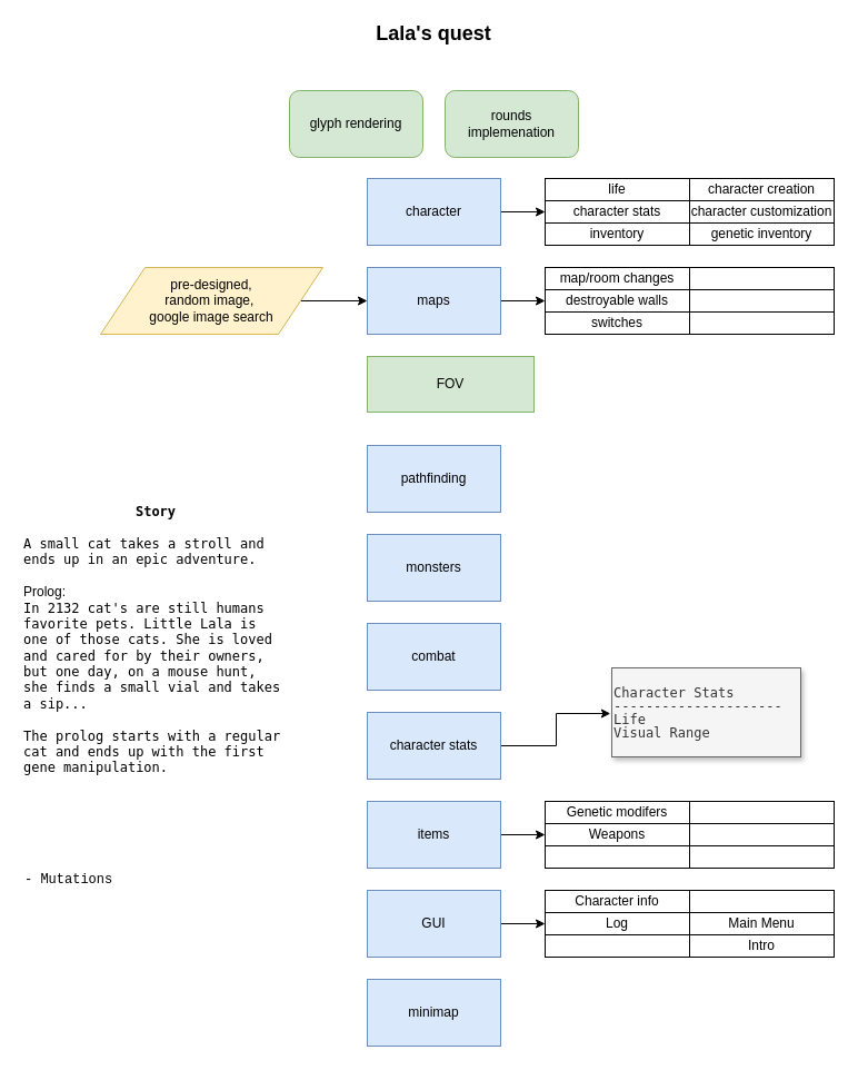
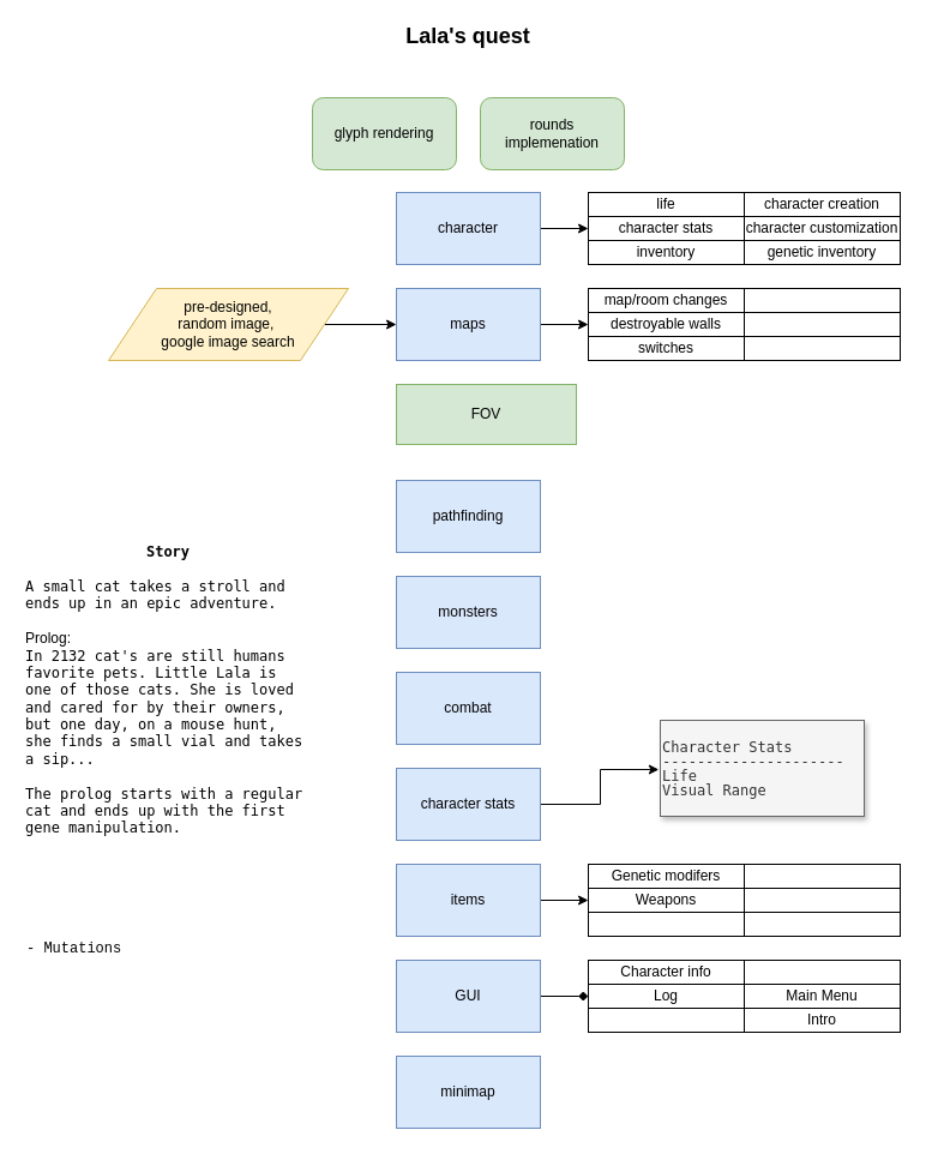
  <mxCell id="0" />
  <mxCell id="1" parent="0" />
  <mxCell id="2" style="edgeStyle=orthogonalEdgeStyle;rounded=0;orthogonalLoop=1;jettySize=auto;html=1;entryX=0;entryY=0.5;entryDx=0;entryDy=0;" parent="1" source="3" target="37" edge="1"><mxGeometry relative="1" as="geometry" /></mxCell>
  <mxCell id="3" value="character" style="rounded=0;whiteSpace=wrap;html=1;fillColor=#dae8fc;strokeColor=#6c8ebf;" parent="1" vertex="1"><mxGeometry x="330" y="160" width="120" height="60" as="geometry" /></mxCell>
  <mxCell id="4" style="edgeStyle=orthogonalEdgeStyle;rounded=0;orthogonalLoop=1;jettySize=auto;html=1;exitX=1;exitY=0.5;exitDx=0;exitDy=0;entryX=0;entryY=0.5;entryDx=0;entryDy=0;" parent="1" source="5" target="30" edge="1"><mxGeometry relative="1" as="geometry" /></mxCell>
  <mxCell id="5" value="maps" style="rounded=0;whiteSpace=wrap;html=1;fillColor=#dae8fc;strokeColor=#6c8ebf;" parent="1" vertex="1"><mxGeometry x="330" y="240" width="120" height="60" as="geometry" /></mxCell>
  <mxCell id="6" value="FOV" style="rounded=0;whiteSpace=wrap;html=1;fillColor=#d5e8d4;strokeColor=#82b366;" parent="1" vertex="1"><mxGeometry x="330" y="320" width="150" height="50" as="geometry" /></mxCell>
  <mxCell id="7" value="pathfinding" style="rounded=0;whiteSpace=wrap;html=1;fillColor=#dae8fc;strokeColor=#6c8ebf;" parent="1" vertex="1"><mxGeometry x="330" y="400" width="120" height="60" as="geometry" /></mxCell>
  <mxCell id="8" value="glyph rendering" style="rounded=1;whiteSpace=wrap;html=1;fillColor=#d5e8d4;strokeColor=#82b366;" parent="1" vertex="1"><mxGeometry x="260" y="81" width="120" height="60" as="geometry" /></mxCell>
  <mxCell id="9" value="rounds implemenation" style="rounded=1;whiteSpace=wrap;html=1;fillColor=#d5e8d4;strokeColor=#82b366;" parent="1" vertex="1"><mxGeometry x="400" y="81" width="120" height="60" as="geometry" /></mxCell>
  <mxCell id="10" style="edgeStyle=orthogonalEdgeStyle;rounded=0;orthogonalLoop=1;jettySize=auto;html=1;entryX=0;entryY=0.5;entryDx=0;entryDy=0;" parent="1" source="11" target="5" edge="1"><mxGeometry relative="1" as="geometry" /></mxCell>
  <mxCell id="11" value="pre-designed,&lt;br&gt;random image,&amp;nbsp;&lt;br&gt;google image search" style="shape=parallelogram;perimeter=parallelogramPerimeter;whiteSpace=wrap;html=1;fillColor=#fff2cc;strokeColor=#d6b656;" parent="1" vertex="1"><mxGeometry x="90" y="240" width="200" height="60" as="geometry" /></mxCell>
  <mxCell id="12" value="monsters" style="rounded=0;whiteSpace=wrap;html=1;fillColor=#dae8fc;strokeColor=#6c8ebf;" parent="1" vertex="1"><mxGeometry x="330" y="480" width="120" height="60" as="geometry" /></mxCell>
  <mxCell id="13" value="combat" style="rounded=0;whiteSpace=wrap;html=1;fillColor=#dae8fc;strokeColor=#6c8ebf;" parent="1" vertex="1"><mxGeometry x="330" y="560" width="120" height="60" as="geometry" /></mxCell>
  <mxCell id="14" style="edgeStyle=orthogonalEdgeStyle;rounded=0;orthogonalLoop=1;jettySize=auto;html=1;exitX=1;exitY=0.5;exitDx=0;exitDy=0;entryX=0;entryY=0.5;entryDx=0;entryDy=0;" parent="1" source="15" target="23" edge="1"><mxGeometry relative="1" as="geometry" /></mxCell>
  <mxCell id="15" value="items" style="rounded=0;whiteSpace=wrap;html=1;fillColor=#dae8fc;strokeColor=#6c8ebf;" parent="1" vertex="1"><mxGeometry x="330" y="720" width="120" height="60" as="geometry" /></mxCell>
- <mxCell id="16" style="edgeStyle=orthogonalEdgeStyle;rounded=0;orthogonalLoop=1;jettySize=auto;html=1;entryX=0;entryY=0.5;entryDx=0;entryDy=0;" parent="1" source="17" target="47" edge="1"><mxGeometry relative="1" as="geometry" /></mxCell>
+ <mxCell id="16" style="edgeStyle=orthogonalEdgeStyle;rounded=0;orthogonalLoop=1;jettySize=auto;html=1;entryX=0;entryY=0.5;entryDx=0;entryDy=0;endArrow=diamond;" parent="1" source="17" target="47" edge="1"><mxGeometry relative="1" as="geometry" /></mxCell>
  <mxCell id="17" value="GUI" style="rounded=0;whiteSpace=wrap;html=1;fillColor=#dae8fc;strokeColor=#6c8ebf;" parent="1" vertex="1"><mxGeometry x="330" y="800" width="120" height="60" as="geometry" /></mxCell>
  <mxCell id="18" value="&lt;pre style=&quot;overflow-wrap: break-word ; line-height: 100%&quot;&gt;Character Stats&lt;br&gt;---------------------&lt;br&gt;Life&lt;br&gt;Visual Range&lt;br&gt;&lt;/pre&gt;" style="text;html=1;align=left;verticalAlign=middle;resizable=0;points=[];autosize=1;rounded=0;glass=0;strokeColor=#666666;fillColor=#f5f5f5;fontColor=#333333;shadow=1;" parent="1" vertex="1"><mxGeometry x="550" y="600" width="170" height="80" as="geometry" /></mxCell>
  <mxCell id="19" style="edgeStyle=orthogonalEdgeStyle;rounded=0;orthogonalLoop=1;jettySize=auto;html=1;exitX=1;exitY=0.5;exitDx=0;exitDy=0;entryX=-0.007;entryY=0.513;entryDx=0;entryDy=0;entryPerimeter=0;" parent="1" source="20" target="18" edge="1"><mxGeometry relative="1" as="geometry" /></mxCell>
  <mxCell id="20" value="character stats" style="rounded=0;whiteSpace=wrap;html=1;fillColor=#dae8fc;strokeColor=#6c8ebf;" parent="1" vertex="1"><mxGeometry x="330" y="640" width="120" height="60" as="geometry" /></mxCell>
  <mxCell id="21" value="" style="group" parent="1" vertex="1" connectable="0"><mxGeometry x="490" y="720" width="260" height="60" as="geometry" /></mxCell>
  <mxCell id="22" value="Genetic modifers" style="rounded=0;whiteSpace=wrap;html=1;" parent="21" vertex="1"><mxGeometry width="130" height="20" as="geometry" /></mxCell>
  <mxCell id="23" value="Weapons" style="rounded=0;whiteSpace=wrap;html=1;" parent="21" vertex="1"><mxGeometry y="20" width="130" height="20" as="geometry" /></mxCell>
  <mxCell id="24" value="" style="rounded=0;whiteSpace=wrap;html=1;" parent="21" vertex="1"><mxGeometry x="130" width="130" height="20" as="geometry" /></mxCell>
  <mxCell id="25" value="" style="rounded=0;whiteSpace=wrap;html=1;" parent="21" vertex="1"><mxGeometry x="130" y="20" width="130" height="20" as="geometry" /></mxCell>
  <mxCell id="26" value="" style="rounded=0;whiteSpace=wrap;html=1;" parent="21" vertex="1"><mxGeometry y="40" width="130" height="20" as="geometry" /></mxCell>
  <mxCell id="27" value="" style="rounded=0;whiteSpace=wrap;html=1;" parent="21" vertex="1"><mxGeometry x="130" y="40" width="130" height="20" as="geometry" /></mxCell>
  <mxCell id="28" value="" style="group" parent="1" vertex="1" connectable="0"><mxGeometry x="490" y="240" width="260" height="60" as="geometry" /></mxCell>
  <mxCell id="29" value="map/room changes" style="rounded=0;whiteSpace=wrap;html=1;" parent="28" vertex="1"><mxGeometry width="130" height="20" as="geometry" /></mxCell>
  <mxCell id="30" value="destroyable walls" style="rounded=0;whiteSpace=wrap;html=1;" parent="28" vertex="1"><mxGeometry y="20" width="130" height="20" as="geometry" /></mxCell>
  <mxCell id="31" value="" style="rounded=0;whiteSpace=wrap;html=1;" parent="28" vertex="1"><mxGeometry x="130" width="130" height="20" as="geometry" /></mxCell>
  <mxCell id="32" value="" style="rounded=0;whiteSpace=wrap;html=1;" parent="28" vertex="1"><mxGeometry x="130" y="20" width="130" height="20" as="geometry" /></mxCell>
  <mxCell id="33" value="switches" style="rounded=0;whiteSpace=wrap;html=1;" parent="28" vertex="1"><mxGeometry y="40" width="130" height="20" as="geometry" /></mxCell>
  <mxCell id="34" value="" style="rounded=0;whiteSpace=wrap;html=1;" parent="28" vertex="1"><mxGeometry x="130" y="40" width="130" height="20" as="geometry" /></mxCell>
  <mxCell id="35" value="" style="group" parent="1" vertex="1" connectable="0"><mxGeometry x="490" y="160" width="260" height="60" as="geometry" /></mxCell>
  <mxCell id="36" value="life" style="rounded=0;whiteSpace=wrap;html=1;" parent="35" vertex="1"><mxGeometry width="130" height="20" as="geometry" /></mxCell>
  <mxCell id="37" value="character stats" style="rounded=0;whiteSpace=wrap;html=1;" parent="35" vertex="1"><mxGeometry y="20" width="130" height="20" as="geometry" /></mxCell>
  <mxCell id="38" value="character creation" style="rounded=0;whiteSpace=wrap;html=1;" parent="35" vertex="1"><mxGeometry x="130" width="130" height="20" as="geometry" /></mxCell>
  <mxCell id="39" value="character customization" style="rounded=0;whiteSpace=wrap;html=1;" parent="35" vertex="1"><mxGeometry x="130" y="20" width="130" height="20" as="geometry" /></mxCell>
  <mxCell id="40" value="inventory" style="rounded=0;whiteSpace=wrap;html=1;" parent="35" vertex="1"><mxGeometry y="40" width="130" height="20" as="geometry" /></mxCell>
  <mxCell id="41" value="genetic inventory" style="rounded=0;whiteSpace=wrap;html=1;" parent="35" vertex="1"><mxGeometry x="130" y="40" width="130" height="20" as="geometry" /></mxCell>
  <mxCell id="42" value="minimap" style="rounded=0;whiteSpace=wrap;html=1;fillColor=#dae8fc;strokeColor=#6c8ebf;" parent="1" vertex="1"><mxGeometry x="330" y="880" width="120" height="60" as="geometry" /></mxCell>
  <mxCell id="43" value="&lt;b style=&quot;font-family: monospace&quot;&gt;Story&lt;/b&gt;&lt;br style=&quot;font-family: monospace&quot;&gt;&lt;div style=&quot;text-align: left&quot;&gt;&lt;font face=&quot;monospace&quot;&gt;&lt;br&gt;&lt;/font&gt;&lt;/div&gt;&lt;div style=&quot;font-family: monospace ; text-align: left&quot;&gt;&lt;span&gt;A small cat takes a stroll and ends up in an epic adventure.&lt;/span&gt;&lt;/div&gt;&lt;div style=&quot;text-align: left&quot;&gt;&lt;font face=&quot;monospace&quot;&gt;&lt;br&gt;&lt;/font&gt;&lt;/div&gt;&lt;div style=&quot;text-align: left&quot;&gt;Prolog:&lt;/div&gt;&lt;font face=&quot;monospace&quot;&gt;&lt;div style=&quot;text-align: left&quot;&gt;&lt;span&gt;In 2132 cat's are still humans favorite pets. Little Lala is one of those cats. She is loved and cared for by their owners, but one day, on a mouse hunt, she finds a small vial and takes a sip...&lt;/span&gt;&lt;/div&gt;&lt;div style=&quot;text-align: left&quot;&gt;&lt;span&gt;&lt;br&gt;&lt;/span&gt;&lt;/div&gt;&lt;div style=&quot;text-align: left&quot;&gt;&lt;span&gt;The prolog starts with a regular cat and ends up with the first gene manipulation.&lt;/span&gt;&lt;/div&gt;&lt;/font&gt;" style="text;html=1;strokeColor=none;fillColor=none;align=center;verticalAlign=middle;whiteSpace=wrap;rounded=0;shadow=1;glass=0;" parent="1" vertex="1"><mxGeometry x="20" y="330" width="240" height="490" as="geometry" /></mxCell>
  <mxCell id="44" value="&lt;h2&gt;Lala's quest&lt;/h2&gt;" style="text;html=1;strokeColor=none;fillColor=none;align=center;verticalAlign=middle;whiteSpace=wrap;rounded=0;shadow=1;glass=0;" parent="1" vertex="1"><mxGeometry x="315" y="20" width="150" height="20" as="geometry" /></mxCell>
  <mxCell id="45" value="" style="group" parent="1" vertex="1" connectable="0"><mxGeometry x="490" y="800" width="260" height="60" as="geometry" /></mxCell>
  <mxCell id="46" value="Character info" style="rounded=0;whiteSpace=wrap;html=1;" parent="45" vertex="1"><mxGeometry width="130" height="20" as="geometry" /></mxCell>
  <mxCell id="47" value="Log" style="rounded=0;whiteSpace=wrap;html=1;" parent="45" vertex="1"><mxGeometry y="20" width="130" height="20" as="geometry" /></mxCell>
  <mxCell id="48" value="" style="rounded=0;whiteSpace=wrap;html=1;" parent="45" vertex="1"><mxGeometry x="130" width="130" height="20" as="geometry" /></mxCell>
  <mxCell id="49" value="&lt;span&gt;Main Menu&lt;/span&gt;" style="rounded=0;whiteSpace=wrap;html=1;" parent="45" vertex="1"><mxGeometry x="130" y="20" width="130" height="20" as="geometry" /></mxCell>
  <mxCell id="50" value="" style="rounded=0;whiteSpace=wrap;html=1;" parent="45" vertex="1"><mxGeometry y="40" width="130" height="20" as="geometry" /></mxCell>
  <mxCell id="51" value="&lt;span&gt;Intro&lt;/span&gt;" style="rounded=0;whiteSpace=wrap;html=1;" parent="45" vertex="1"><mxGeometry x="130" y="40" width="130" height="20" as="geometry" /></mxCell>
  <mxCell id="52" value="&lt;font face=&quot;Courier New&quot;&gt;- Mutations&lt;br&gt;&lt;/font&gt;" style="text;html=1;strokeColor=none;fillColor=none;align=left;verticalAlign=middle;whiteSpace=wrap;rounded=0;" vertex="1" parent="1"><mxGeometry x="20" y="750" width="230" height="80" as="geometry" /></mxCell>
